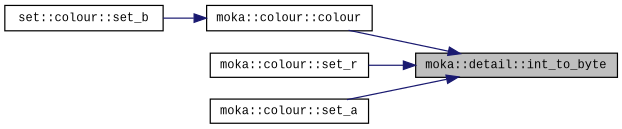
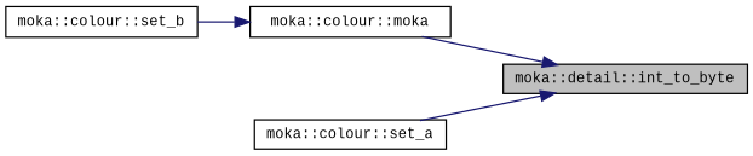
  digraph {
    fontname="Liberation Mono"
    rankdir=RL
    node [color=black fillcolor=white fontname="Liberation Mono" fontsize=10 shape=record style=filled]
    edge [color=midnightblue dir=back fontname="Liberation Mono" fontsize=10 labelfontname=Helvetica labelfontsize=10 style=solid]
    n1 [fillcolor=grey75 fontcolor=black height=0.2 label="moka::detail::int_to_byte" width=0.4]
-   n2 [height=0.2 label="moka::colour::colour" width=0.4]
-   n3 [height=0.2 label="moka::colour::set_r" width=0.4]
+   n2 [height=0.2 label="moka::colour::moka" width=0.4]
    n4 [height=0.2 label="moka::colour::set_a" width=0.4]
-   n5 [height=0.2 label="set::colour::set_b" width=0.4]
+   n5 [height=0.2 label="moka::colour::set_b" width=0.4]
    n1 -> n2
-   n1 -> n3
    n1 -> n4
    n2 -> n5
  }
